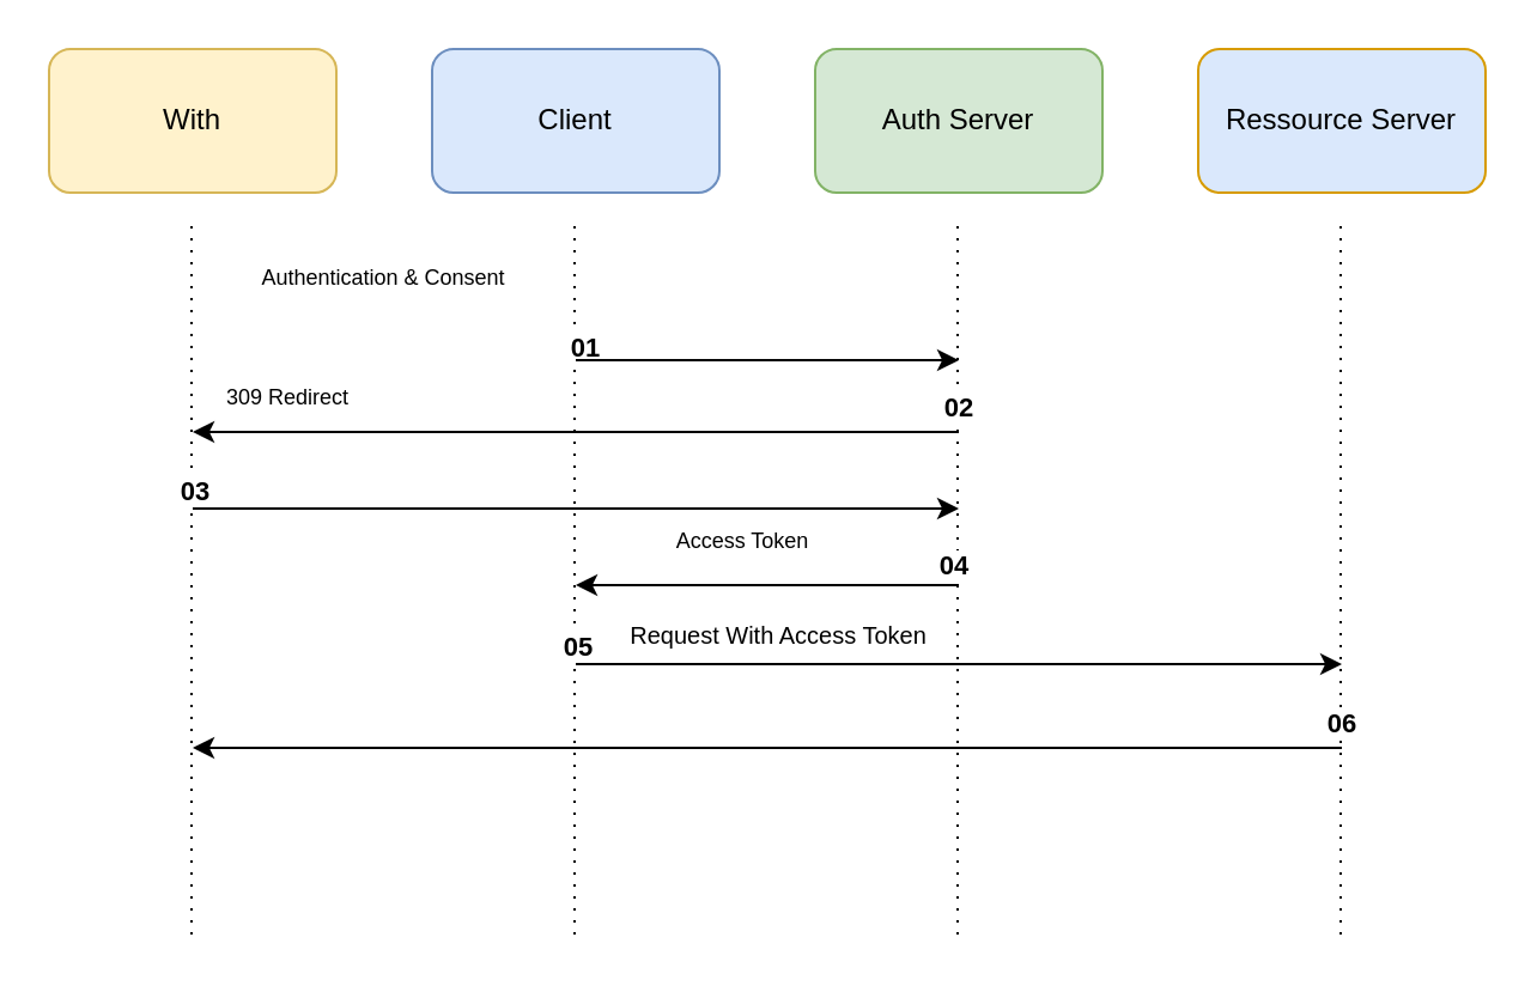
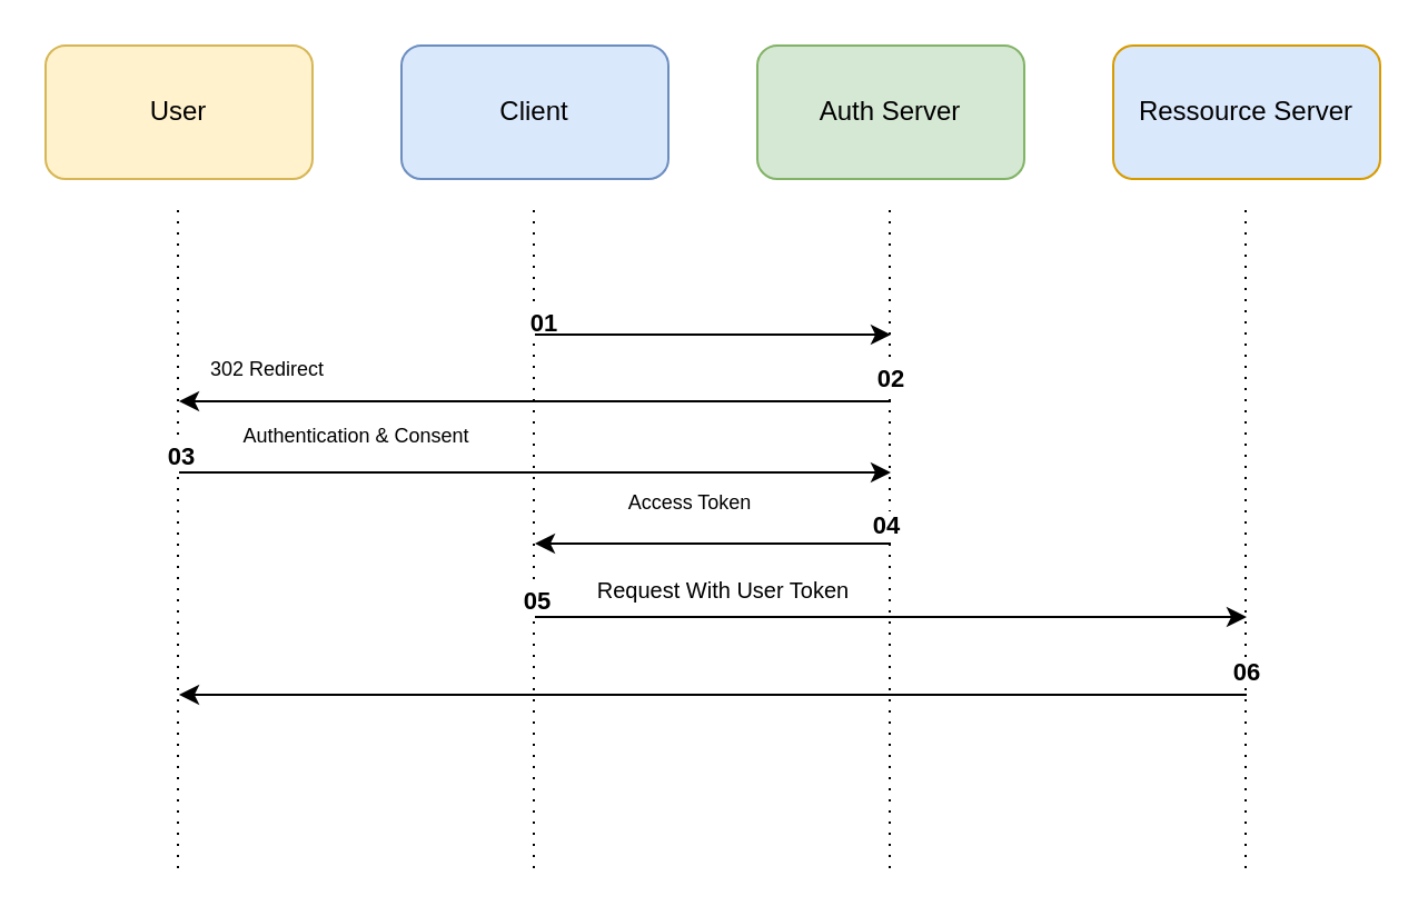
  <mxCell id="0" />
  <mxCell id="1" parent="0" />
  <mxCell id="2" value="" style="endArrow=none;dashed=1;html=1;dashPattern=1 4;strokeWidth=1;rounded=0;" edge="1" parent="1"><mxGeometry width="50" height="50" relative="1" as="geometry"><mxPoint x="79.5" y="390" as="sourcePoint" /><mxPoint x="79.5" y="90" as="targetPoint" /></mxGeometry></mxCell>
  <mxCell id="3" value="&lt;b&gt;03&lt;/b&gt;" style="edgeLabel;html=1;align=center;verticalAlign=middle;resizable=0;points=[];" vertex="1" connectable="0" parent="2"><mxGeometry x="0.237" y="-1" relative="1" as="geometry"><mxPoint as="offset" /></mxGeometry></mxCell>
- <mxCell id="4" value="With" style="rounded=1;whiteSpace=wrap;html=1;fillColor=#fff2cc;strokeColor=#d6b656;" vertex="1" parent="1"><mxGeometry x="20" y="20" width="120" height="60" as="geometry" /></mxCell>
+ <mxCell id="4" value="User" style="rounded=1;whiteSpace=wrap;html=1;fillColor=#fff2cc;strokeColor=#d6b656;" vertex="1" parent="1"><mxGeometry x="20" y="20" width="120" height="60" as="geometry" /></mxCell>
  <mxCell id="5" value="Client" style="rounded=1;whiteSpace=wrap;html=1;fillColor=#dae8fc;strokeColor=#6c8ebf;" vertex="1" parent="1"><mxGeometry x="180" y="20" width="120" height="60" as="geometry" /></mxCell>
  <mxCell id="6" value="Auth Server" style="rounded=1;whiteSpace=wrap;html=1;fillColor=#d5e8d4;strokeColor=#82b366;" vertex="1" parent="1"><mxGeometry x="340" y="20" width="120" height="60" as="geometry" /></mxCell>
  <mxCell id="7" value="Ressource Server" style="rounded=1;whiteSpace=wrap;html=1;fillColor=#dae8fc;strokeColor=#d79b00;" vertex="1" parent="1"><mxGeometry x="500" y="20" width="120" height="60" as="geometry" /></mxCell>
  <mxCell id="8" value="" style="endArrow=none;dashed=1;html=1;dashPattern=1 4;strokeWidth=1;rounded=0;" edge="1" parent="1"><mxGeometry width="50" height="50" relative="1" as="geometry"><mxPoint x="239.5" y="390" as="sourcePoint" /><mxPoint x="239.5" y="90" as="targetPoint" /></mxGeometry></mxCell>
  <mxCell id="9" value="&lt;b&gt;01&lt;/b&gt;" style="edgeLabel;html=1;align=center;verticalAlign=middle;resizable=0;points=[];" vertex="1" connectable="0" parent="8"><mxGeometry x="0.637" y="-4" relative="1" as="geometry"><mxPoint as="offset" /></mxGeometry></mxCell>
  <mxCell id="10" value="&lt;b&gt;05&lt;/b&gt;" style="edgeLabel;html=1;align=center;verticalAlign=middle;resizable=0;points=[];" vertex="1" connectable="0" parent="8"><mxGeometry x="-0.196" y="-1" relative="1" as="geometry"><mxPoint as="offset" /></mxGeometry></mxCell>
  <mxCell id="11" value="" style="endArrow=none;dashed=1;html=1;dashPattern=1 4;strokeWidth=1;rounded=0;" edge="1" parent="1"><mxGeometry width="50" height="50" relative="1" as="geometry"><mxPoint x="399.5" y="390" as="sourcePoint" /><mxPoint x="399.5" y="90" as="targetPoint" /></mxGeometry></mxCell>
  <mxCell id="12" value="&lt;b&gt;02&lt;/b&gt;" style="edgeLabel;html=1;align=center;verticalAlign=middle;resizable=0;points=[];" vertex="1" connectable="0" parent="11"><mxGeometry x="0.471" relative="1" as="geometry"><mxPoint as="offset" /></mxGeometry></mxCell>
  <mxCell id="13" value="&lt;b&gt;04&lt;/b&gt;" style="edgeLabel;html=1;align=center;verticalAlign=middle;resizable=0;points=[];" vertex="1" connectable="0" parent="11"><mxGeometry x="0.044" y="2" relative="1" as="geometry"><mxPoint y="2" as="offset" /></mxGeometry></mxCell>
  <mxCell id="14" value="" style="endArrow=none;dashed=1;html=1;dashPattern=1 4;strokeWidth=1;rounded=0;" edge="1" parent="1"><mxGeometry width="50" height="50" relative="1" as="geometry"><mxPoint x="559.5" y="390" as="sourcePoint" /><mxPoint x="559.5" y="90" as="targetPoint" /></mxGeometry></mxCell>
  <mxCell id="15" value="&lt;b&gt;06&lt;/b&gt;" style="edgeLabel;html=1;align=center;verticalAlign=middle;resizable=0;points=[];" vertex="1" connectable="0" parent="14"><mxGeometry x="-0.409" relative="1" as="geometry"><mxPoint as="offset" /></mxGeometry></mxCell>
  <mxCell id="16" value="" style="endArrow=classic;html=1;rounded=0;" edge="1" parent="1"><mxGeometry width="50" height="50" relative="1" as="geometry"><mxPoint x="240" y="150" as="sourcePoint" /><mxPoint x="400" y="150" as="targetPoint" /></mxGeometry></mxCell>
  <mxCell id="17" value="" style="endArrow=classic;html=1;rounded=0;" edge="1" parent="1"><mxGeometry width="50" height="50" relative="1" as="geometry"><mxPoint x="400" y="180" as="sourcePoint" /><mxPoint x="80" y="180" as="targetPoint" /></mxGeometry></mxCell>
- <mxCell id="18" value="&lt;font style=&quot;font-size: 9px;&quot;&gt;309 Redirect&lt;/font&gt;" style="text;html=1;strokeColor=none;fillColor=none;align=center;verticalAlign=middle;whiteSpace=wrap;rounded=0;" vertex="1" parent="1"><mxGeometry x="90" y="150" width="60" height="30" as="geometry" /></mxCell>
+ <mxCell id="18" value="&lt;font style=&quot;font-size: 9px;&quot;&gt;302 Redirect&lt;/font&gt;" style="text;html=1;strokeColor=none;fillColor=none;align=center;verticalAlign=middle;whiteSpace=wrap;rounded=0;" vertex="1" parent="1"><mxGeometry x="90" y="150" width="60" height="30" as="geometry" /></mxCell>
  <mxCell id="19" value="" style="endArrow=classic;html=1;rounded=0;" edge="1" parent="1"><mxGeometry width="50" height="50" relative="1" as="geometry"><mxPoint x="80" y="212" as="sourcePoint" /><mxPoint x="400" y="212" as="targetPoint" /></mxGeometry></mxCell>
  <mxCell id="20" value="" style="endArrow=classic;html=1;rounded=0;" edge="1" parent="1"><mxGeometry width="50" height="50" relative="1" as="geometry"><mxPoint x="400" y="244" as="sourcePoint" /><mxPoint x="240" y="244" as="targetPoint" /></mxGeometry></mxCell>
  <mxCell id="21" value="" style="endArrow=classic;html=1;rounded=0;" edge="1" parent="1"><mxGeometry width="50" height="50" relative="1" as="geometry"><mxPoint x="240" y="277" as="sourcePoint" /><mxPoint x="560" y="277" as="targetPoint" /></mxGeometry></mxCell>
  <mxCell id="22" value="" style="endArrow=classic;html=1;rounded=0;" edge="1" parent="1"><mxGeometry width="50" height="50" relative="1" as="geometry"><mxPoint x="560" y="312" as="sourcePoint" /><mxPoint x="80" y="312" as="targetPoint" /></mxGeometry></mxCell>
- <mxCell id="23" value="&lt;font style=&quot;font-size: 9px;&quot;&gt;Authentication &amp;amp; Consent&lt;/font&gt;" style="text;html=1;strokeColor=none;fillColor=none;align=center;verticalAlign=middle;whiteSpace=wrap;rounded=0;" vertex="1" parent="1"><mxGeometry x="100" y="100" width="120" height="30" as="geometry" /></mxCell>
+ <mxCell id="23" value="&lt;font style=&quot;font-size: 9px;&quot;&gt;Authentication &amp;amp; Consent&lt;/font&gt;" style="text;html=1;strokeColor=none;fillColor=none;align=center;verticalAlign=middle;whiteSpace=wrap;rounded=0;" vertex="1" parent="1"><mxGeometry x="100" y="180" width="120" height="30" as="geometry" /></mxCell>
  <mxCell id="24" value="&lt;font style=&quot;font-size: 9px;&quot;&gt;Access Token&lt;/font&gt;" style="text;html=1;strokeColor=none;fillColor=none;align=center;verticalAlign=middle;whiteSpace=wrap;rounded=0;" vertex="1" parent="1"><mxGeometry x="280" y="210" width="60" height="30" as="geometry" /></mxCell>
- <mxCell id="25" value="&lt;font size=&quot;1&quot;&gt;Request With Access Token&lt;/font&gt;" style="text;html=1;strokeColor=none;fillColor=none;align=center;verticalAlign=middle;whiteSpace=wrap;rounded=0;" vertex="1" parent="1"><mxGeometry x="260" y="250" width="130" height="30" as="geometry" /></mxCell>
+ <mxCell id="25" value="&lt;font size=&quot;1&quot;&gt;Request With User Token&lt;/font&gt;" style="text;html=1;strokeColor=none;fillColor=none;align=center;verticalAlign=middle;whiteSpace=wrap;rounded=0;" vertex="1" parent="1"><mxGeometry x="260" y="250" width="130" height="30" as="geometry" /></mxCell>
